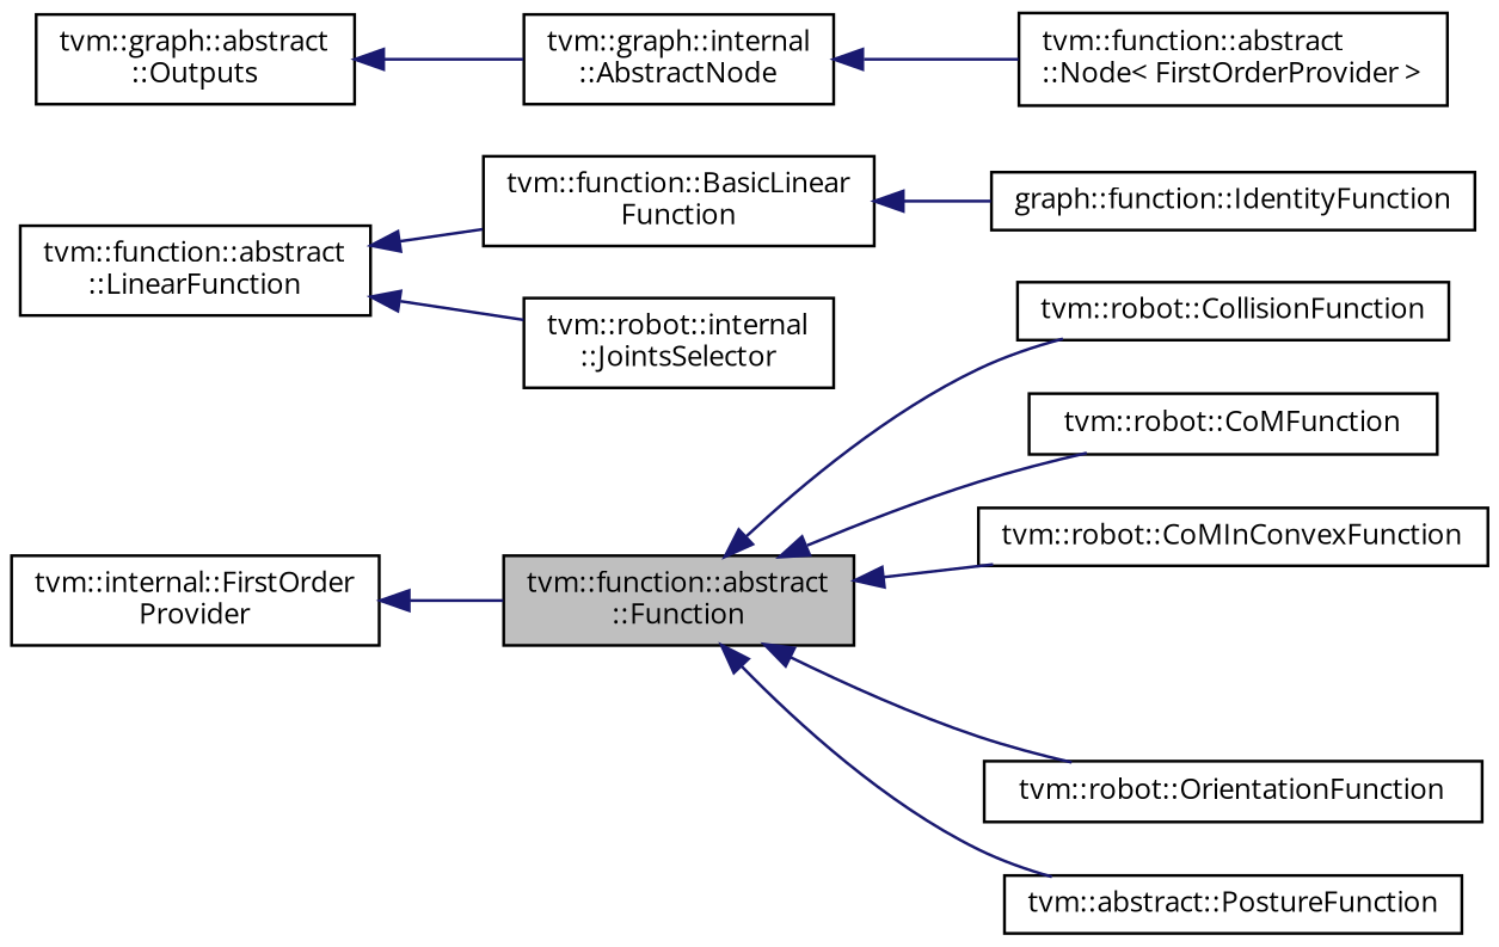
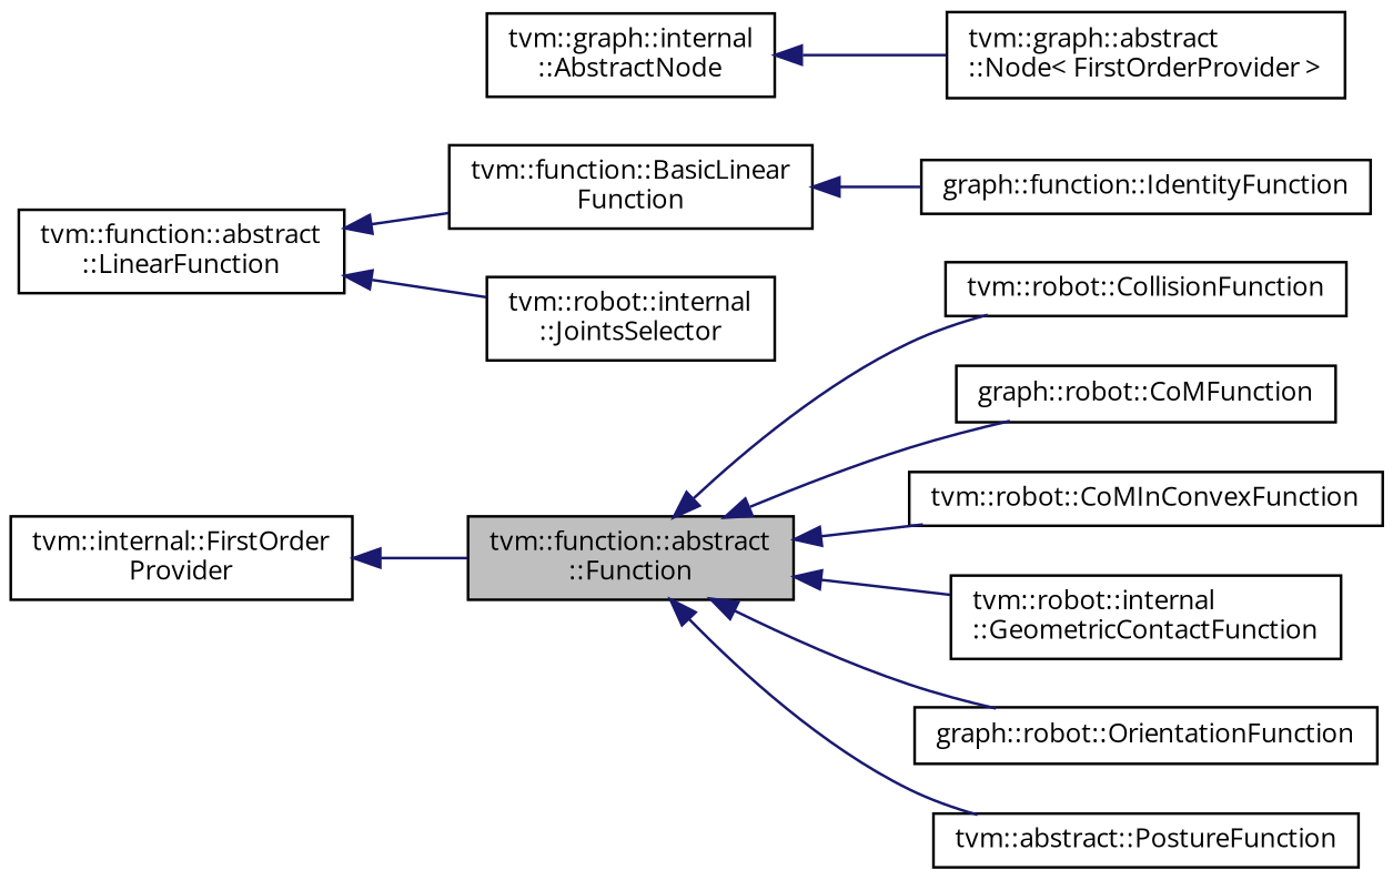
  digraph {
    fontname="Open Sans"
    rankdir=LR
    node [color=black fillcolor=white fontname="Open Sans" fontsize=10 shape=record style=filled]
    edge [color=midnightblue dir=back fontname="Open Sans" fontsize=10 labelfontname=Helvetica labelfontsize=10 style=solid]
    n1 [fillcolor=grey75 fontcolor=black height=0.2 label="tvm::function::abstract\l::Function" width=0.4]
    n2 [height=0.2 label="tvm::robot::CollisionFunction" width=0.4]
-   n3 [height=0.2 label="tvm::robot::CoMFunction" width=0.4]
+   n3 [height=0.2 label="graph::robot::CoMFunction" width=0.4]
    n4 [height=0.2 label="tvm::robot::CoMInConvexFunction" width=0.4]
-   n6 [height=0.2 label="tvm::robot::OrientationFunction" width=0.4]
+   n5 [height=0.2 label="tvm::robot::internal\l::GeometricContactFunction" width=0.4]
+   n6 [height=0.2 label="graph::robot::OrientationFunction" width=0.4]
    n7 [height=0.2 label="tvm::abstract::PostureFunction" width=0.4]
    n8 [height=0.2 label="tvm::function::abstract\l::LinearFunction" width=0.4]
    n9 [height=0.2 label="tvm::function::BasicLinear\lFunction" width=0.4]
    n10 [height=0.2 label="tvm::robot::internal\l::JointsSelector" width=0.4]
    n11 [height=0.2 label="tvm::internal::FirstOrder\lProvider" width=0.4]
-   n12 [height=0.2 label="tvm::function::abstract\l::Node\< FirstOrderProvider \>" width=0.4]
+   n12 [height=0.2 label="tvm::graph::abstract\l::Node\< FirstOrderProvider \>" width=0.4]
    n13 [height=0.2 label="tvm::graph::internal\l::AbstractNode" width=0.4]
-   n14 [height=0.2 label="tvm::graph::abstract\l::Outputs" width=0.4]
    n15 [height=0.2 label="graph::function::IdentityFunction" width=0.4]
    n1 -> n2
    n1 -> n3
    n1 -> n4
+   n1 -> n5
    n1 -> n6
    n1 -> n7
    n8 -> n9
    n8 -> n10
    n9 -> n15
    n11 -> n1
    n13 -> n12
-   n14 -> n13
  }
